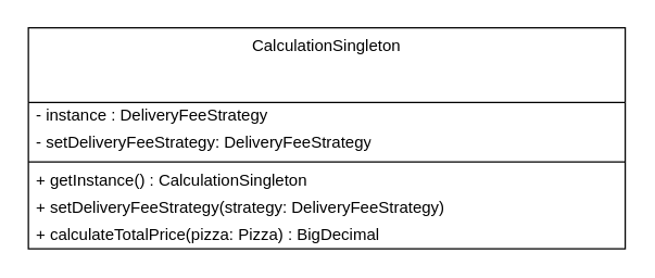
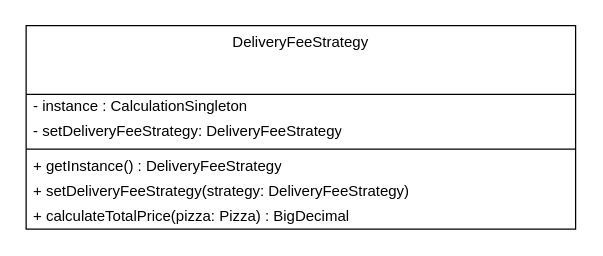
  <mxCell id="0" />
  <mxCell id="1" parent="0" />
- <mxCell id="2" value="CalculationSingleton" style="swimlane;fontStyle=0;align=center;verticalAlign=top;childLayout=stackLayout;horizontal=1;startSize=55;horizontalStack=0;resizeParent=1;resizeParentMax=0;resizeLast=0;collapsible=0;marginBottom=0;html=1;whiteSpace=wrap;" vertex="1" parent="1"><mxGeometry x="20" y="20" width="440" height="163" as="geometry" /></mxCell>
- <mxCell id="3" value="- instance : DeliveryFeeStrategy" style="text;html=1;strokeColor=none;fillColor=none;align=left;verticalAlign=middle;spacingLeft=4;spacingRight=4;overflow=hidden;rotatable=0;points=[[0,0.5],[1,0.5]];portConstraint=eastwest;whiteSpace=wrap;" vertex="1" parent="2"><mxGeometry y="55" width="440" height="20" as="geometry" /></mxCell>
+ <mxCell id="2" value="DeliveryFeeStrategy" style="swimlane;fontStyle=0;align=center;verticalAlign=top;childLayout=stackLayout;horizontal=1;startSize=55;horizontalStack=0;resizeParent=1;resizeParentMax=0;resizeLast=0;collapsible=0;marginBottom=0;html=1;whiteSpace=wrap;" vertex="1" parent="1"><mxGeometry x="20" y="20" width="440" height="163" as="geometry" /></mxCell>
+ <mxCell id="3" value="- instance : CalculationSingleton" style="text;html=1;strokeColor=none;fillColor=none;align=left;verticalAlign=middle;spacingLeft=4;spacingRight=4;overflow=hidden;rotatable=0;points=[[0,0.5],[1,0.5]];portConstraint=eastwest;whiteSpace=wrap;" vertex="1" parent="2"><mxGeometry y="55" width="440" height="20" as="geometry" /></mxCell>
  <mxCell id="4" value="- setDeliveryFeeStrategy: DeliveryFeeStrategy" style="text;html=1;strokeColor=none;fillColor=none;align=left;verticalAlign=middle;spacingLeft=4;spacingRight=4;overflow=hidden;rotatable=0;points=[[0,0.5],[1,0.5]];portConstraint=eastwest;whiteSpace=wrap;" vertex="1" parent="2"><mxGeometry y="75" width="440" height="20" as="geometry" /></mxCell>
  <mxCell id="5" value="" style="line;strokeWidth=1;fillColor=none;align=left;verticalAlign=middle;spacingTop=-1;spacingLeft=3;spacingRight=3;rotatable=0;labelPosition=right;points=[];portConstraint=eastwest;" vertex="1" parent="2"><mxGeometry y="95" width="440" height="8" as="geometry" /></mxCell>
- <mxCell id="6" value="+ getInstance() : CalculationSingleton" style="text;html=1;strokeColor=none;fillColor=none;align=left;verticalAlign=middle;spacingLeft=4;spacingRight=4;overflow=hidden;rotatable=0;points=[[0,0.5],[1,0.5]];portConstraint=eastwest;whiteSpace=wrap;" vertex="1" parent="2"><mxGeometry y="103" width="440" height="20" as="geometry" /></mxCell>
+ <mxCell id="6" value="+ getInstance() : DeliveryFeeStrategy" style="text;html=1;strokeColor=none;fillColor=none;align=left;verticalAlign=middle;spacingLeft=4;spacingRight=4;overflow=hidden;rotatable=0;points=[[0,0.5],[1,0.5]];portConstraint=eastwest;whiteSpace=wrap;" vertex="1" parent="2"><mxGeometry y="103" width="440" height="20" as="geometry" /></mxCell>
  <mxCell id="7" value="+ setDeliveryFeeStrategy(strategy: DeliveryFeeStrategy)" style="text;html=1;strokeColor=none;fillColor=none;align=left;verticalAlign=middle;spacingLeft=4;spacingRight=4;overflow=hidden;rotatable=0;points=[[0,0.5],[1,0.5]];portConstraint=eastwest;whiteSpace=wrap;" vertex="1" parent="2"><mxGeometry y="123" width="440" height="20" as="geometry" /></mxCell>
  <mxCell id="8" value="+ calculateTotalPrice(pizza: Pizza) : BigDecimal" style="text;html=1;strokeColor=none;fillColor=none;align=left;verticalAlign=middle;spacingLeft=4;spacingRight=4;overflow=hidden;rotatable=0;points=[[0,0.5],[1,0.5]];portConstraint=eastwest;whiteSpace=wrap;" vertex="1" parent="2"><mxGeometry y="143" width="440" height="20" as="geometry" /></mxCell>
